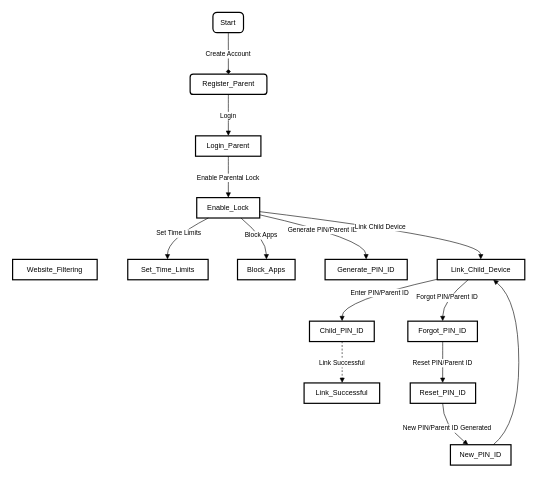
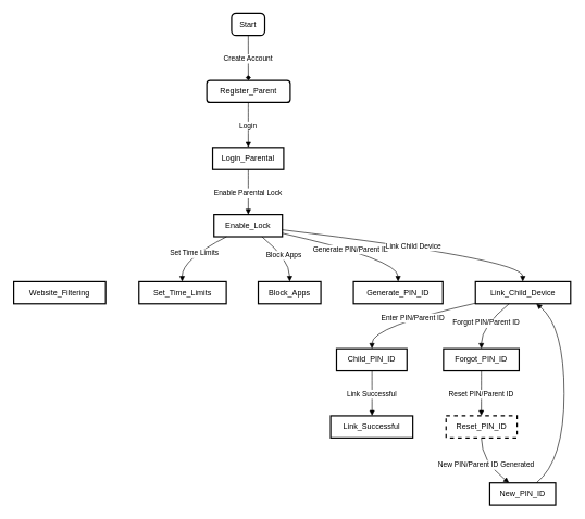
  <mxCell id="0" />
  <mxCell id="1" parent="0" />
  <mxCell id="2" value="Start" style="rounded=1;absoluteArcSize=1;arcSize=14;whiteSpace=wrap;strokeWidth=2;" vertex="1" parent="1"><mxGeometry x="354" width="51" height="34" as="geometry" y="20" /></mxCell>
  <mxCell id="3" value="Register_Parent" style="whiteSpace=wrap;strokeWidth=2;rounded=1;" vertex="1" parent="1"><mxGeometry x="316" y="123" width="128" height="34" as="geometry" /></mxCell>
- <mxCell id="4" value="Login_Parent" style="whiteSpace=wrap;strokeWidth=2;" vertex="1" parent="1"><mxGeometry x="325" y="226" width="109" height="34" as="geometry" /></mxCell>
+ <mxCell id="4" value="Login_Parental" style="whiteSpace=wrap;strokeWidth=2;" vertex="1" parent="1"><mxGeometry x="325" y="226" width="109" height="34" as="geometry" /></mxCell>
  <mxCell id="5" value="Enable_Lock" style="whiteSpace=wrap;strokeWidth=2;" vertex="1" parent="1"><mxGeometry x="327" y="329" width="105" height="34" as="geometry" /></mxCell>
  <mxCell id="6" value="Website_Filtering" style="whiteSpace=wrap;strokeWidth=2;" vertex="1" parent="1"><mxGeometry x="20" y="432" width="141" height="34" as="geometry" /></mxCell>
  <mxCell id="7" value="Set_Time_Limits" style="whiteSpace=wrap;strokeWidth=2;" vertex="1" parent="1"><mxGeometry x="212" y="432" width="134" height="34" as="geometry" /></mxCell>
  <mxCell id="8" value="Block_Apps" style="whiteSpace=wrap;strokeWidth=2;" vertex="1" parent="1"><mxGeometry x="395" y="432" width="96" height="34" as="geometry" /></mxCell>
  <mxCell id="9" value="Generate_PIN_ID" style="whiteSpace=wrap;strokeWidth=2;" vertex="1" parent="1"><mxGeometry x="541" y="432" width="137" height="34" as="geometry" /></mxCell>
  <mxCell id="10" value="Link_Child_Device" style="whiteSpace=wrap;strokeWidth=2;" vertex="1" parent="1"><mxGeometry x="728" y="432" width="146" height="34" as="geometry" /></mxCell>
  <mxCell id="11" value="Child_PIN_ID" style="whiteSpace=wrap;strokeWidth=2;" vertex="1" parent="1"><mxGeometry x="515" y="535" width="108" height="34" as="geometry" /></mxCell>
  <mxCell id="12" value="Link_Successful" style="whiteSpace=wrap;strokeWidth=2;" vertex="1" parent="1"><mxGeometry x="506" y="638" width="126" height="34" as="geometry" /></mxCell>
  <mxCell id="13" value="Forgot_PIN_ID" style="whiteSpace=wrap;strokeWidth=2;" vertex="1" parent="1"><mxGeometry x="679" y="535" width="116" height="34" as="geometry" /></mxCell>
- <mxCell id="14" value="Reset_PIN_ID" style="whiteSpace=wrap;strokeWidth=2;" vertex="1" parent="1"><mxGeometry x="683" y="638" width="109" height="34" as="geometry" /></mxCell>
+ <mxCell id="14" value="Reset_PIN_ID" style="whiteSpace=wrap;strokeWidth=2;dashed=1;" vertex="1" parent="1"><mxGeometry x="683" y="638" width="109" height="34" as="geometry" /></mxCell>
  <mxCell id="15" value="New_PIN_ID" style="whiteSpace=wrap;strokeWidth=2;" vertex="1" parent="1"><mxGeometry x="750" y="741" width="101" height="34" as="geometry" /></mxCell>
  <mxCell id="16" value="Create Account" style="curved=1;startArrow=none;endArrow=diamond;exitX=0.504;exitY=1;entryX=0.498;entryY=0;" edge="1" parent="1" source="2" target="3"><mxGeometry relative="1" as="geometry"><Array as="points" /></mxGeometry></mxCell>
  <mxCell id="17" value="Login" style="curved=1;startArrow=none;endArrow=block;exitX=0.498;exitY=1;entryX=0.502;entryY=0;" edge="1" parent="1" source="3" target="4"><mxGeometry relative="1" as="geometry"><Array as="points" /></mxGeometry></mxCell>
  <mxCell id="18" value="Enable Parental Lock" style="curved=1;startArrow=none;endArrow=block;exitX=0.502;exitY=1;entryX=0.502;entryY=0;" edge="1" parent="1" source="4" target="5"><mxGeometry relative="1" as="geometry"><Array as="points" /></mxGeometry></mxCell>
  <mxCell id="19" value="Set Time Limits" style="curved=1;startArrow=none;endArrow=block;exitX=0.184;exitY=1;entryX=0.495;entryY=0;" edge="1" parent="1" source="5" target="7"><mxGeometry relative="1" as="geometry"><Array as="points"><mxPoint x="278" y="398" /></Array></mxGeometry></mxCell>
  <mxCell id="20" value="Block Apps" style="curved=1;startArrow=none;endArrow=block;exitX=0.702;exitY=1;entryX=0.502;entryY=0;" edge="1" parent="1" source="5" target="8"><mxGeometry relative="1" as="geometry"><Array as="points"><mxPoint x="443" y="398" /></Array></mxGeometry></mxCell>
  <mxCell id="21" value="Generate PIN/Parent ID" style="curved=1;startArrow=none;endArrow=block;exitX=1.003;exitY=0.846;entryX=0.5;entryY=0;" edge="1" parent="1" source="5" target="9"><mxGeometry relative="1" as="geometry"><Array as="points"><mxPoint x="609" y="398" /></Array></mxGeometry></mxCell>
  <mxCell id="22" value="Link Child Device" style="curved=1;startArrow=none;endArrow=block;exitX=1.003;exitY=0.689;entryX=0.497;entryY=0;" edge="1" parent="1" source="5" target="10"><mxGeometry relative="1" as="geometry"><Array as="points"><mxPoint x="801" y="398" /></Array></mxGeometry></mxCell>
  <mxCell id="23" value="Enter PIN/Parent ID" style="curved=1;startArrow=none;endArrow=block;exitX=-0.002;exitY=0.977;entryX=0.504;entryY=0;" edge="1" parent="1" source="10" target="11"><mxGeometry relative="1" as="geometry"><Array as="points"><mxPoint x="569" y="501" /></Array></mxGeometry></mxCell>
- <mxCell id="24" value="Link Successful" style="curved=1;startArrow=none;endArrow=block;exitX=0.504;exitY=1;entryX=0.504;entryY=0;dashed=1;" edge="1" parent="1" source="11" target="12"><mxGeometry relative="1" as="geometry"><Array as="points" /></mxGeometry></mxCell>
+ <mxCell id="24" value="Link Successful" style="curved=1;startArrow=none;endArrow=block;exitX=0.504;exitY=1;entryX=0.504;entryY=0;" edge="1" parent="1" source="11" target="12"><mxGeometry relative="1" as="geometry"><Array as="points" /></mxGeometry></mxCell>
  <mxCell id="25" value="Forgot PIN/Parent ID" style="curved=1;startArrow=none;endArrow=block;exitX=0.353;exitY=1;entryX=0.501;entryY=0;" edge="1" parent="1" source="10" target="13"><mxGeometry relative="1" as="geometry"><Array as="points"><mxPoint x="737" y="501" /></Array></mxGeometry></mxCell>
  <mxCell id="26" value="Reset PIN/Parent ID" style="curved=1;startArrow=none;endArrow=block;exitX=0.501;exitY=1;entryX=0.496;entryY=0;" edge="1" parent="1" source="13" target="14"><mxGeometry relative="1" as="geometry"><Array as="points" /></mxGeometry></mxCell>
  <mxCell id="27" value="New PIN/Parent ID Generated" style="curved=1;startArrow=none;endArrow=block;exitX=0.496;exitY=1;entryX=0.293;entryY=0;" edge="1" parent="1" source="14" target="15"><mxGeometry relative="1" as="geometry"><Array as="points"><mxPoint x="737" y="707" /></Array></mxGeometry></mxCell>
  <mxCell id="28" value="" style="curved=1;startArrow=none;endArrow=block;exitX=0.708;exitY=0;entryX=0.64;entryY=1;" edge="1" parent="1" source="15" target="10"><mxGeometry relative="1" as="geometry"><Array as="points"><mxPoint x="864" y="707" /><mxPoint x="864" y="501" /></Array></mxGeometry></mxCell>
